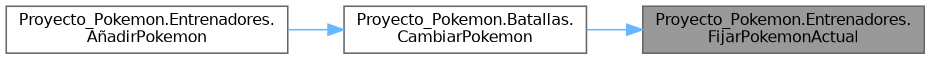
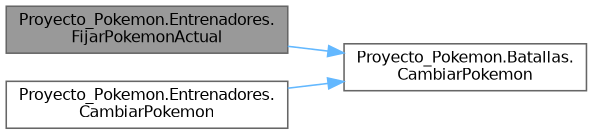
  digraph {
    rankdir=RL
    node [color=grey40 fillcolor=white fontname=Helvetica fontsize=10 shape=box style=filled]
    edge [color=steelblue1 dir=back fontname=Helvetica fontsize=10 labelfontname=Helvetica labelfontsize=10 style=solid]
    n1 [color=gray40 fillcolor=grey60 fontcolor=black height=0.2 label="Proyecto_Pokemon.Entrenadores.\lFijarPokemonActual" width=0.4]
    n2 [height=0.2 label="Proyecto_Pokemon.Batallas.\lCambiarPokemon" width=0.4]
-   n3 [height=0.2 label="Proyecto_Pokemon.Entrenadores.\lAñadirPokemon" width=0.4]
-   n1 -> n2
+   n3 [height=0.2 label="Proyecto_Pokemon.Entrenadores.\lCambiarPokemon" width=0.4]
+   n2 -> n1
    n2 -> n3
  }
